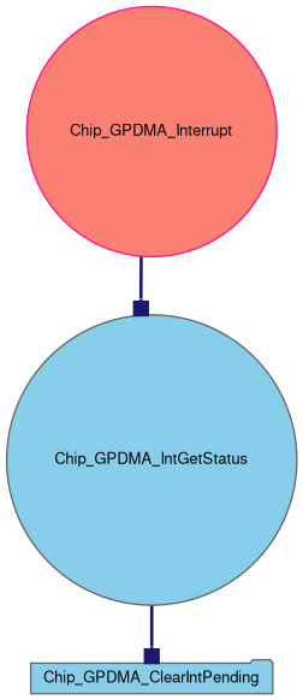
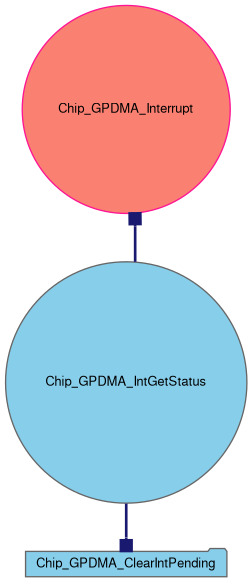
  digraph {
    rankdir=TB
    node [color=gray40 fillcolor=skyblue fontname=FreeSans fontsize=10 shape=circle style=filled]
    edge [arrowhead=box color=midnightblue fontname=FreeSans fontsize=10 labelfontname=FreeSans labelfontsize=10 style=bold]
    n1 [color=deeppink fillcolor=salmon fontcolor=black height=0.2 label=Chip_GPDMA_Interrupt width=0.4]
    n2 [height=0.2 label=Chip_GPDMA_IntGetStatus width=0.4]
    n3 [height=0.2 label=Chip_GPDMA_ClearIntPending shape=folder width=0.4]
-   n1 -> n2
+   n2 -> n1
    n2 -> n3
  }
